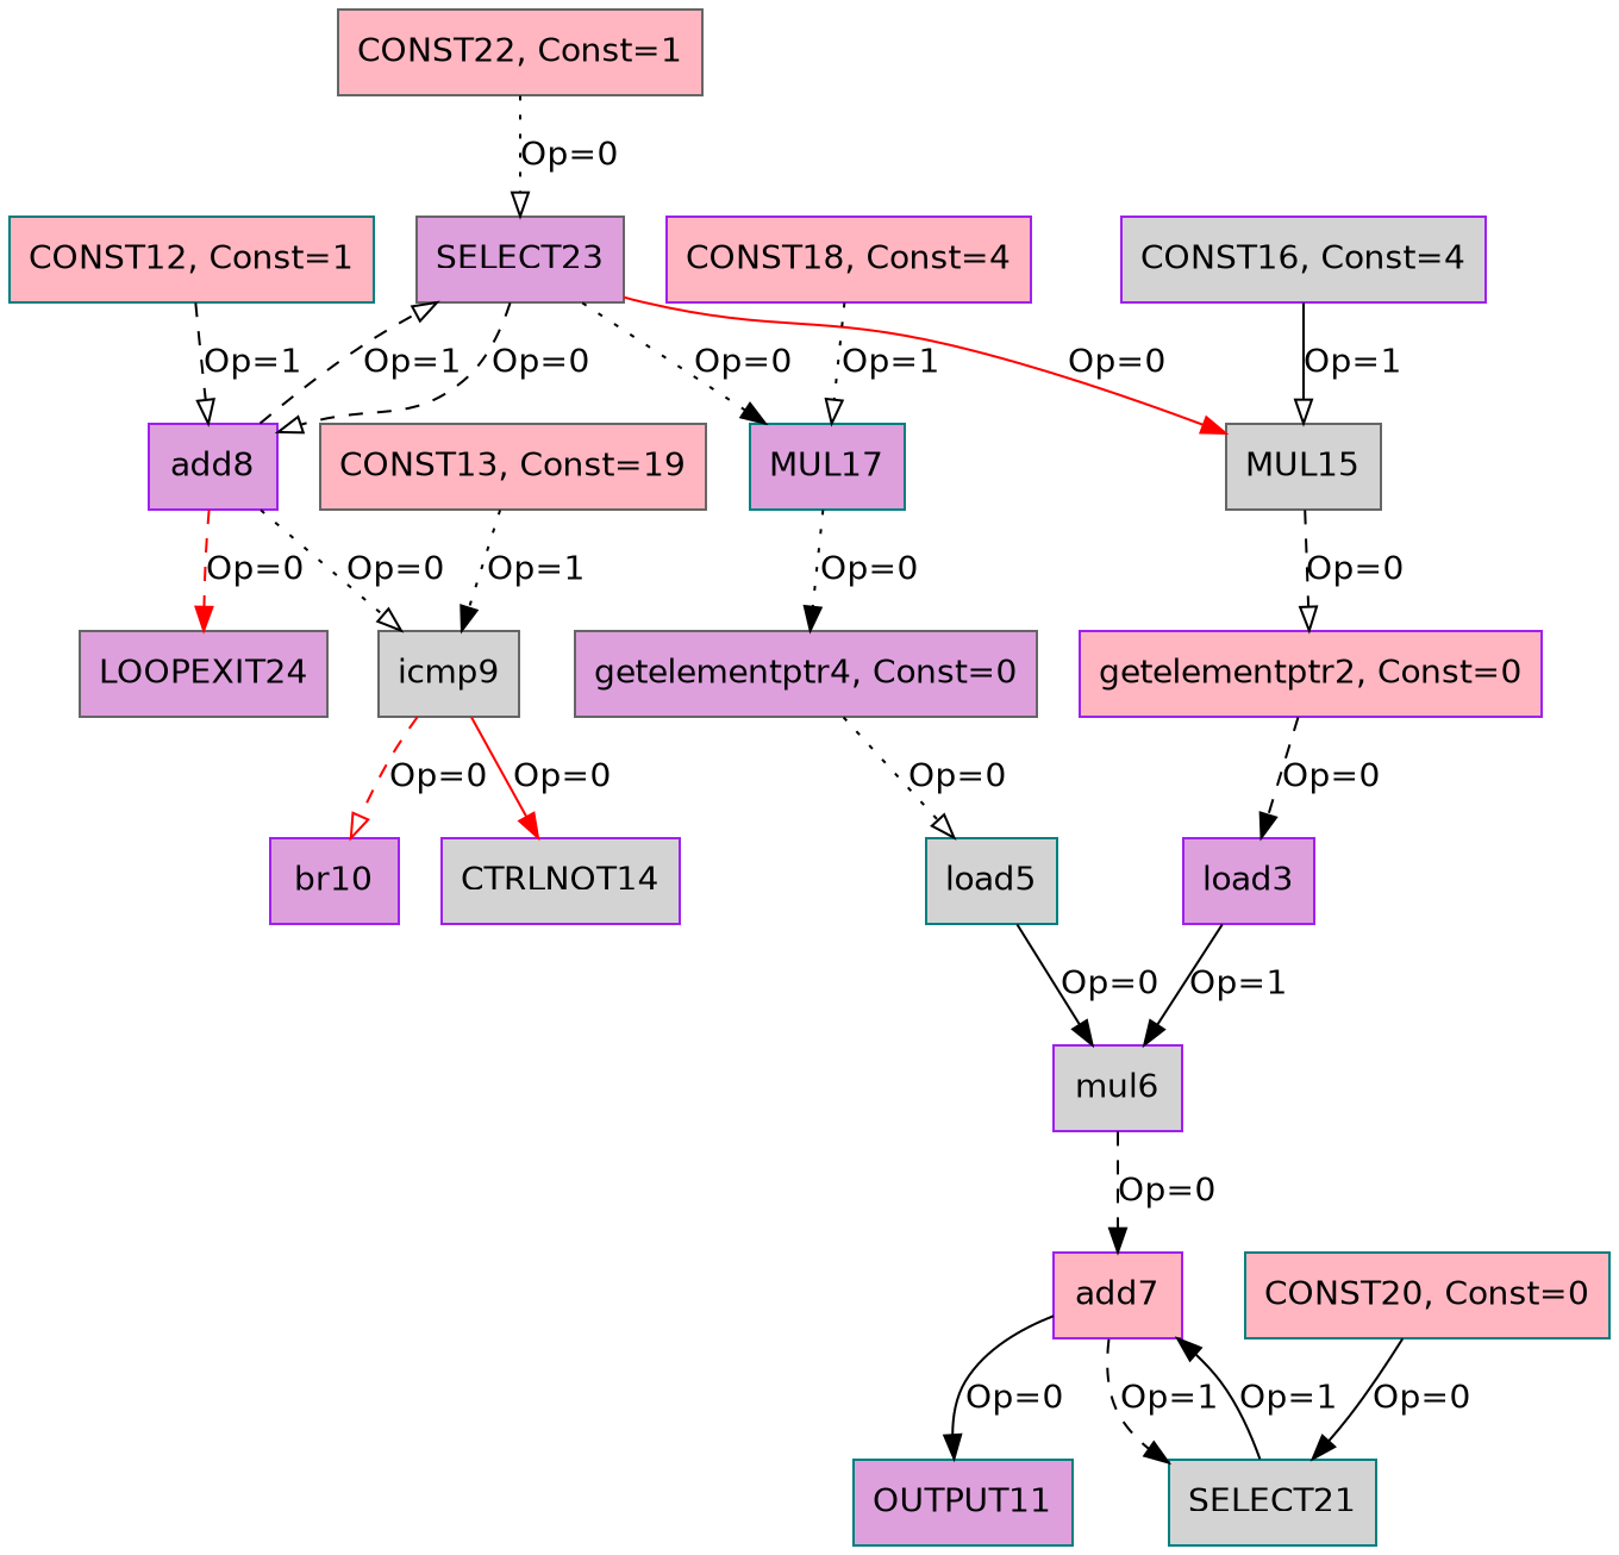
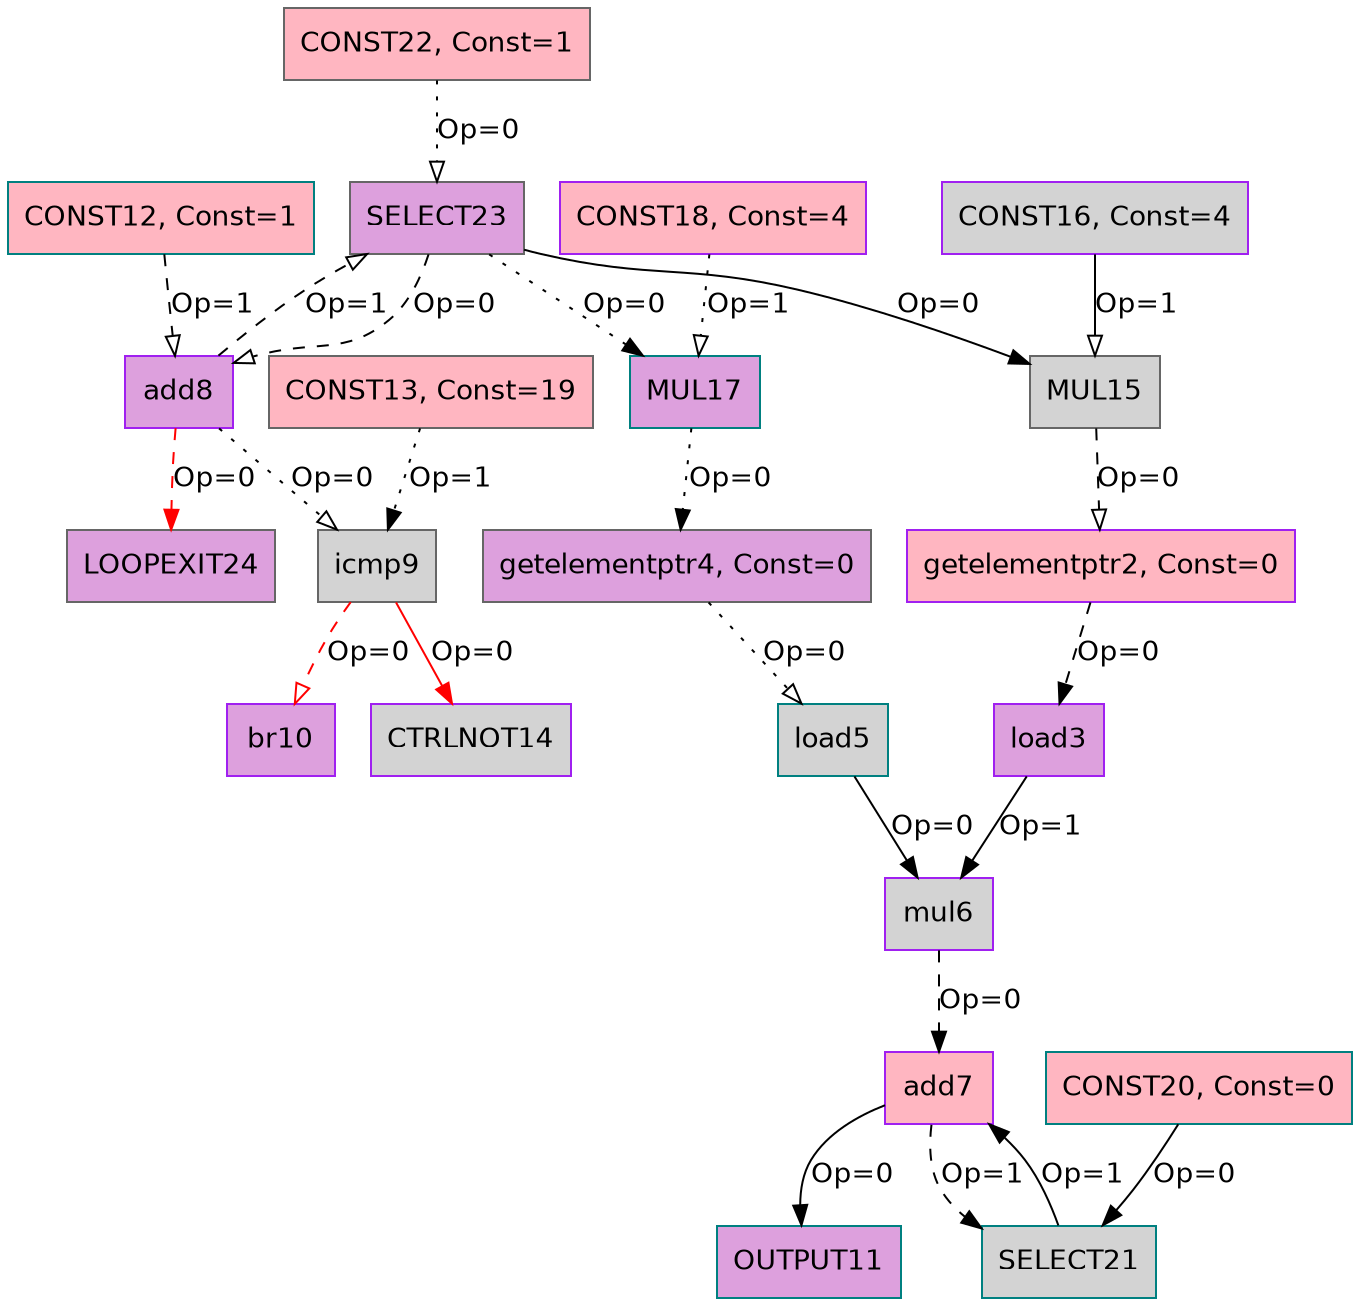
  digraph {
    fontname="DejaVu Sans"
    node [color=purple fillcolor=plum fontname="DejaVu Sans" shape=box style=filled]
    edge [arrowhead=normal color=black fontname="DejaVu Sans" style=dashed]
    n1 [fillcolor=lightpink label="getelementptr2, Const=0"]
    n2 [label=load3]
    n3 [fillcolor=lightgrey label=mul6]
    n4 [fillcolor=lightpink label=add7]
    n5 [color=gray40 label="getelementptr4, Const=0"]
    n6 [color=teal fillcolor=lightgrey label=load5]
    n7 [color=teal label=OUTPUT11]
    n8 [color=teal fillcolor=lightgrey label=SELECT21]
    n9 [label=add8]
    n10 [color=gray40 fillcolor=lightgrey label=icmp9]
    n11 [color=gray40 label=SELECT23]
    n12 [color=gray40 label=LOOPEXIT24]
    n13 [label=br10]
    n14 [fillcolor=lightgrey label=CTRLNOT14]
    n15 [color=gray40 fillcolor=lightgrey label=MUL15]
    n16 [color=teal label=MUL17]
    n17 [color=teal fillcolor=lightpink label="CONST12, Const=1"]
    n18 [color=gray40 fillcolor=lightpink label="CONST13, Const=19"]
    n19 [fillcolor=lightgrey label="CONST16, Const=4"]
    n20 [fillcolor=lightpink label="CONST18, Const=4"]
    n21 [color=teal fillcolor=lightpink label="CONST20, Const=0"]
    n22 [color=gray40 fillcolor=lightpink label="CONST22, Const=1"]
    n1 -> n2 [label="Op=0"]
    n2 -> n3 [label="Op=1" style=solid]
    n3 -> n4 [label="Op=0"]
    n4 -> n7 [label="Op=0" style=solid]
    n4 -> n8 [label="Op=1"]
    n5 -> n6 [arrowhead=onormal label="Op=0" style=dotted]
    n6 -> n3 [label="Op=0" style=solid]
    n8 -> n4 [label="Op=1" style=solid]
    n9 -> n10 [arrowhead=onormal label="Op=0" style=dotted]
    n9 -> n11 [arrowhead=onormal label="Op=1"]
    n9 -> n12 [color=red label="Op=0"]
    n10 -> n13 [arrowhead=onormal color=red label="Op=0"]
    n10 -> n14 [color=red label="Op=0" style=solid]
    n11 -> n9 [arrowhead=onormal label="Op=0"]
-   n11 -> n15 [color=red label="Op=0" style=solid]
+   n11 -> n15 [label="Op=0" style=solid]
    n11 -> n16 [label="Op=0" style=dotted]
    n15 -> n1 [arrowhead=onormal label="Op=0"]
    n16 -> n5 [label="Op=0" style=dotted]
    n17 -> n9 [arrowhead=onormal label="Op=1"]
    n18 -> n10 [label="Op=1" style=dotted]
    n19 -> n15 [arrowhead=onormal label="Op=1" style=solid]
    n20 -> n16 [arrowhead=onormal label="Op=1" style=dotted]
    n21 -> n8 [label="Op=0" style=solid]
    n22 -> n11 [arrowhead=onormal label="Op=0" style=dotted]
  }
